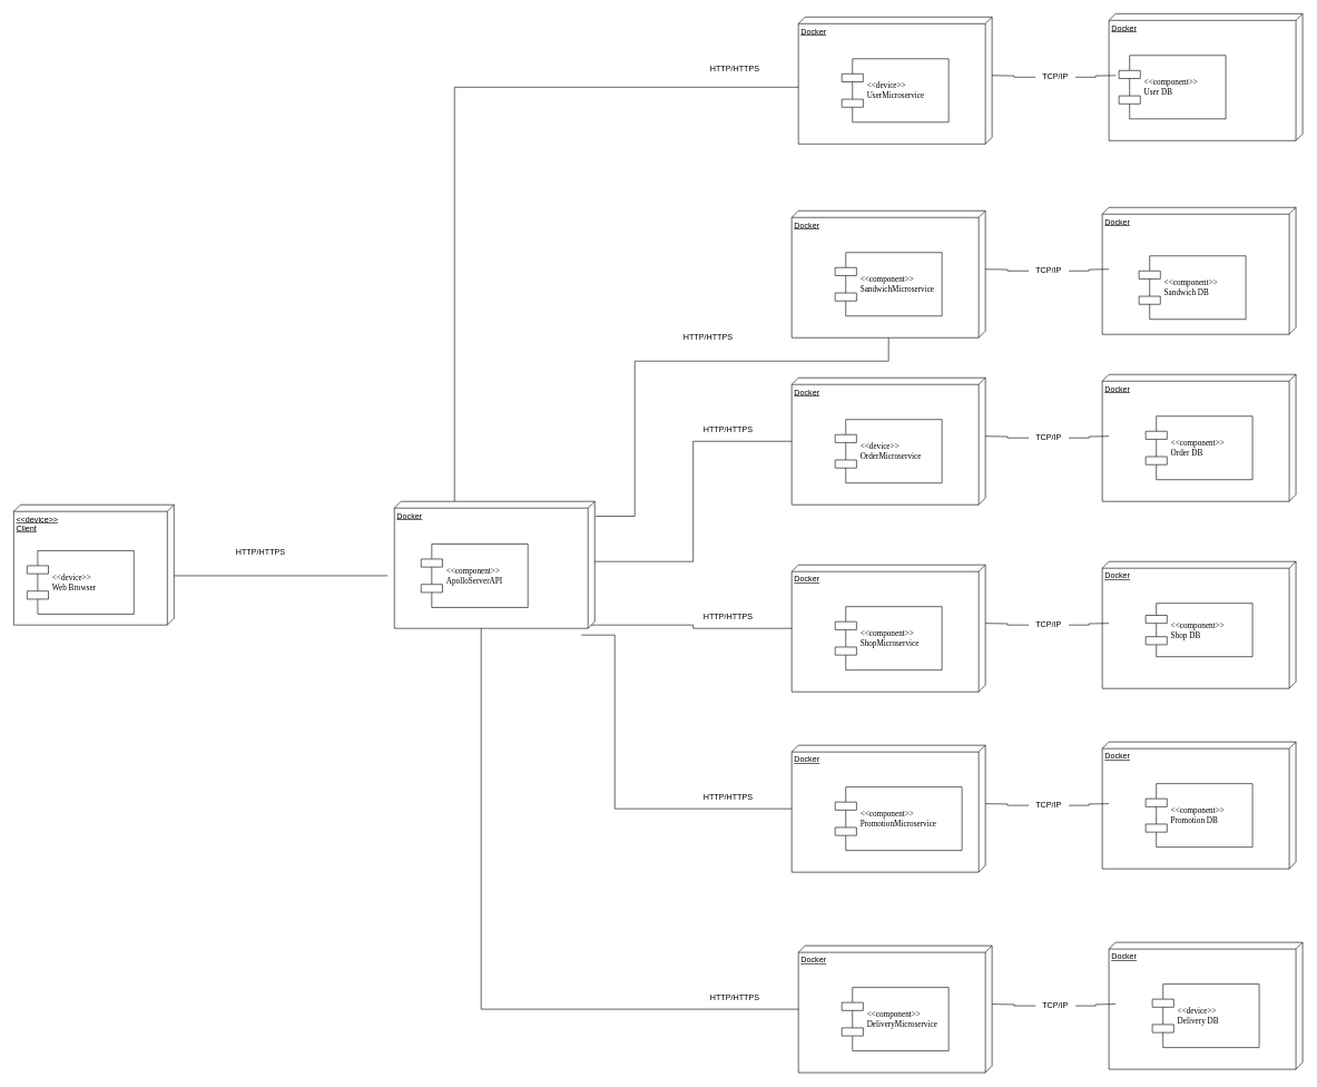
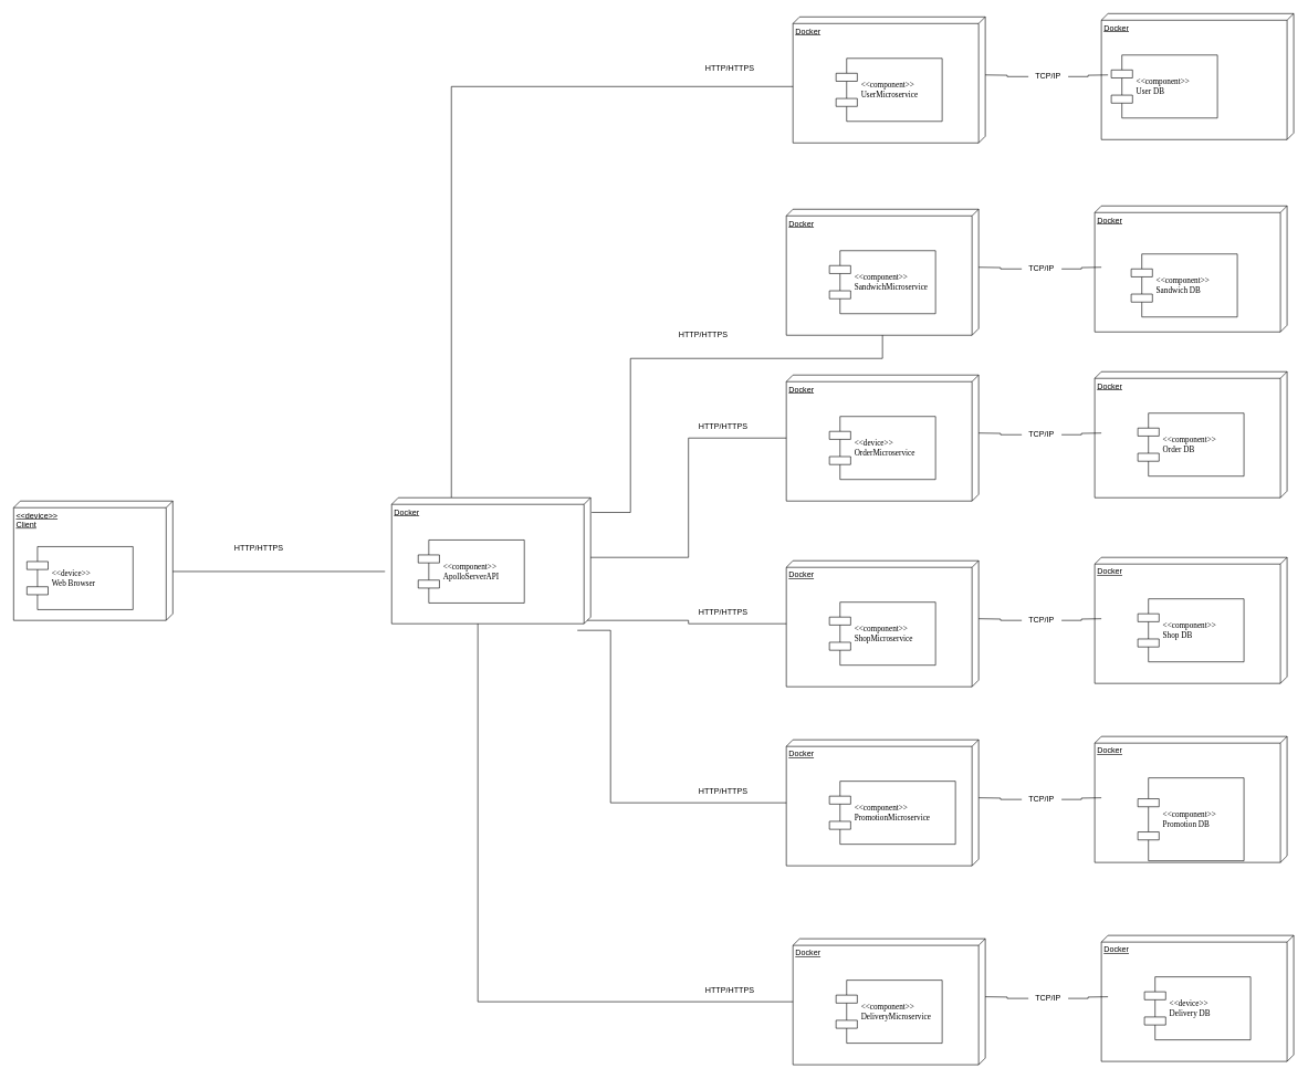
  <mxCell id="0" />
  <mxCell id="1" parent="0" />
  <mxCell id="2" value="Docker" style="verticalAlign=top;align=left;spacingTop=8;spacingLeft=2;spacingRight=12;shape=cube;size=10;direction=south;fontStyle=4;html=1;" parent="1" vertex="1"><mxGeometry x="1195" y="25" width="290" height="190" as="geometry" /></mxCell>
  <mxCell id="3" value="" style="edgeStyle=orthogonalEdgeStyle;rounded=0;orthogonalLoop=1;jettySize=auto;html=1;endArrow=none;endFill=0;" parent="1" source="4" target="2" edge="1"><mxGeometry relative="1" as="geometry"><Array as="points"><mxPoint x="680" y="130" /></Array></mxGeometry></mxCell>
  <mxCell id="4" value="Docker" style="verticalAlign=top;align=left;spacingTop=8;spacingLeft=2;spacingRight=12;shape=cube;size=10;direction=south;fontStyle=4;html=1;" parent="1" vertex="1"><mxGeometry x="590" y="750" width="300" height="190" as="geometry" /></mxCell>
  <mxCell id="5" value="&amp;lt;&amp;lt;component&amp;gt;&amp;gt;&lt;br&gt;ApolloServerAPI" style="shape=component;align=left;spacingLeft=36;rounded=0;shadow=0;comic=0;labelBackgroundColor=none;strokeWidth=1;fontFamily=Verdana;fontSize=12;html=1;" parent="1" vertex="1"><mxGeometry x="630" y="813.75" width="160" height="95" as="geometry" /></mxCell>
- <mxCell id="6" value="&amp;lt;&amp;lt;device&amp;gt;&amp;gt;&lt;br&gt;UserMicroservice" style="shape=component;align=left;spacingLeft=36;rounded=0;shadow=0;comic=0;labelBackgroundColor=none;strokeWidth=1;fontFamily=Verdana;fontSize=12;html=1;" parent="1" vertex="1"><mxGeometry x="1260" y="87.5" width="160" height="95" as="geometry" /></mxCell>
+ <mxCell id="6" value="&amp;lt;&amp;lt;component&amp;gt;&amp;gt;&lt;br&gt;UserMicroservice" style="shape=component;align=left;spacingLeft=36;rounded=0;shadow=0;comic=0;labelBackgroundColor=none;strokeWidth=1;fontFamily=Verdana;fontSize=12;html=1;" parent="1" vertex="1"><mxGeometry x="1260" y="87.5" width="160" height="95" as="geometry" /></mxCell>
  <mxCell id="7" value="" style="edgeStyle=orthogonalEdgeStyle;rounded=0;orthogonalLoop=1;jettySize=auto;html=1;endArrow=none;endFill=0;" parent="1" edge="1"><mxGeometry relative="1" as="geometry"><mxPoint x="250" y="861.25" as="sourcePoint" /><mxPoint x="580" y="861.25" as="targetPoint" /></mxGeometry></mxCell>
  <mxCell id="8" value="&amp;lt;&amp;lt;device&amp;gt;&amp;gt;&lt;br&gt;Client" style="verticalAlign=top;align=left;spacingTop=8;spacingLeft=2;spacingRight=12;shape=cube;size=10;direction=south;fontStyle=4;html=1;" parent="1" vertex="1"><mxGeometry x="20" y="755" width="240" height="180" as="geometry" /></mxCell>
  <mxCell id="9" value="&amp;lt;&amp;lt;device&amp;gt;&amp;gt;&lt;br&gt;Web Browser" style="shape=component;align=left;spacingLeft=36;rounded=0;shadow=0;comic=0;labelBackgroundColor=none;strokeWidth=1;fontFamily=Verdana;fontSize=12;html=1;" parent="1" vertex="1"><mxGeometry x="40" y="823.75" width="160" height="95" as="geometry" /></mxCell>
  <mxCell id="10" value="HTTP/HTTPS" style="text;html=1;strokeColor=none;fillColor=none;align=center;verticalAlign=middle;whiteSpace=wrap;rounded=0;" parent="1" vertex="1"><mxGeometry x="360" y="811.25" width="60" height="30" as="geometry" /></mxCell>
  <mxCell id="11" value="Docker" style="verticalAlign=top;align=left;spacingTop=8;spacingLeft=2;spacingRight=12;shape=cube;size=10;direction=south;fontStyle=4;html=1;" vertex="1" parent="1"><mxGeometry x="1660" y="20" width="290" height="190" as="geometry" /></mxCell>
  <mxCell id="12" value="&amp;lt;&amp;lt;component&amp;gt;&amp;gt;&lt;br&gt;User DB" style="shape=component;align=left;spacingLeft=36;rounded=0;shadow=0;comic=0;labelBackgroundColor=none;strokeWidth=1;fontFamily=Verdana;fontSize=12;html=1;" vertex="1" parent="1"><mxGeometry x="1675" y="82.5" width="160" height="95" as="geometry" /></mxCell>
  <mxCell id="13" value="" style="edgeStyle=orthogonalEdgeStyle;rounded=0;orthogonalLoop=1;jettySize=auto;html=1;endArrow=none;endFill=0;startArrow=none;" edge="1" parent="1" source="14"><mxGeometry relative="1" as="geometry"><mxPoint x="1485" y="112.5" as="sourcePoint" /><mxPoint x="1670" y="112.5" as="targetPoint" /></mxGeometry></mxCell>
  <mxCell id="14" value="TCP/IP" style="text;html=1;strokeColor=none;fillColor=none;align=center;verticalAlign=middle;whiteSpace=wrap;rounded=0;" parent="1" vertex="1"><mxGeometry x="1550" y="100" width="60" height="30" as="geometry" /></mxCell>
  <mxCell id="15" value="" style="edgeStyle=orthogonalEdgeStyle;rounded=0;orthogonalLoop=1;jettySize=auto;html=1;endArrow=none;endFill=0;" edge="1" parent="1" target="14"><mxGeometry relative="1" as="geometry"><mxPoint x="1485" y="112.5" as="sourcePoint" /><mxPoint x="1670" y="112.5" as="targetPoint" /></mxGeometry></mxCell>
  <mxCell id="16" value="HTTP/HTTPS" style="text;html=1;strokeColor=none;fillColor=none;align=center;verticalAlign=middle;whiteSpace=wrap;rounded=0;" vertex="1" parent="1"><mxGeometry x="1070" y="87.5" width="60" height="30" as="geometry" /></mxCell>
  <mxCell id="17" value="Docker" style="verticalAlign=top;align=left;spacingTop=8;spacingLeft=2;spacingRight=12;shape=cube;size=10;direction=south;fontStyle=4;html=1;" vertex="1" parent="1"><mxGeometry x="1185" y="315" width="290" height="190" as="geometry" /></mxCell>
  <mxCell id="18" value="" style="edgeStyle=orthogonalEdgeStyle;rounded=0;orthogonalLoop=1;jettySize=auto;html=1;endArrow=none;endFill=0;exitX=0.117;exitY=-0.005;exitDx=0;exitDy=0;exitPerimeter=0;" edge="1" parent="1" target="17" source="4"><mxGeometry relative="1" as="geometry"><mxPoint x="1000" y="410" as="sourcePoint" /><Array as="points"><mxPoint x="950" y="772" /><mxPoint x="950" y="540" /><mxPoint x="1330" y="540" /></Array></mxGeometry></mxCell>
  <mxCell id="19" value="&amp;lt;&amp;lt;component&amp;gt;&amp;gt;&lt;br&gt;SandwichMicroservice" style="shape=component;align=left;spacingLeft=36;rounded=0;shadow=0;comic=0;labelBackgroundColor=none;strokeWidth=1;fontFamily=Verdana;fontSize=12;html=1;" vertex="1" parent="1"><mxGeometry x="1250" y="377.5" width="160" height="95" as="geometry" /></mxCell>
  <mxCell id="20" value="Docker" style="verticalAlign=top;align=left;spacingTop=8;spacingLeft=2;spacingRight=12;shape=cube;size=10;direction=south;fontStyle=4;html=1;" vertex="1" parent="1"><mxGeometry x="1650" y="310" width="290" height="190" as="geometry" /></mxCell>
  <mxCell id="21" value="&amp;lt;&amp;lt;component&amp;gt;&amp;gt;&lt;br&gt;Sandwich DB" style="shape=component;align=left;spacingLeft=36;rounded=0;shadow=0;comic=0;labelBackgroundColor=none;strokeWidth=1;fontFamily=Verdana;fontSize=12;html=1;" vertex="1" parent="1"><mxGeometry x="1705" y="382.5" width="160" height="95" as="geometry" /></mxCell>
  <mxCell id="22" value="" style="edgeStyle=orthogonalEdgeStyle;rounded=0;orthogonalLoop=1;jettySize=auto;html=1;endArrow=none;endFill=0;startArrow=none;" edge="1" parent="1" source="23"><mxGeometry relative="1" as="geometry"><mxPoint x="1475" y="402.5" as="sourcePoint" /><mxPoint x="1660" y="402.5" as="targetPoint" /></mxGeometry></mxCell>
  <mxCell id="23" value="TCP/IP" style="text;html=1;strokeColor=none;fillColor=none;align=center;verticalAlign=middle;whiteSpace=wrap;rounded=0;" vertex="1" parent="1"><mxGeometry x="1540" y="390" width="60" height="30" as="geometry" /></mxCell>
  <mxCell id="24" value="" style="edgeStyle=orthogonalEdgeStyle;rounded=0;orthogonalLoop=1;jettySize=auto;html=1;endArrow=none;endFill=0;" edge="1" parent="1" target="23"><mxGeometry relative="1" as="geometry"><mxPoint x="1475" y="402.5" as="sourcePoint" /><mxPoint x="1660" y="402.5" as="targetPoint" /></mxGeometry></mxCell>
  <mxCell id="25" value="HTTP/HTTPS" style="text;html=1;strokeColor=none;fillColor=none;align=center;verticalAlign=middle;whiteSpace=wrap;rounded=0;" vertex="1" parent="1"><mxGeometry x="1030" y="490" width="60" height="30" as="geometry" /></mxCell>
  <mxCell id="26" value="Docker" style="verticalAlign=top;align=left;spacingTop=8;spacingLeft=2;spacingRight=12;shape=cube;size=10;direction=south;fontStyle=4;html=1;" vertex="1" parent="1"><mxGeometry x="1185" y="565" width="290" height="190" as="geometry" /></mxCell>
  <mxCell id="27" value="" style="edgeStyle=orthogonalEdgeStyle;rounded=0;orthogonalLoop=1;jettySize=auto;html=1;endArrow=none;endFill=0;exitX=0;exitY=0;exitDx=90;exitDy=0;exitPerimeter=0;" edge="1" parent="1" target="26" source="4"><mxGeometry relative="1" as="geometry"><mxPoint x="1000" y="660" as="sourcePoint" /></mxGeometry></mxCell>
  <mxCell id="28" value="&amp;lt;&amp;lt;device&amp;gt;&amp;gt;&lt;br&gt;OrderMicroservice" style="shape=component;align=left;spacingLeft=36;rounded=0;shadow=0;comic=0;labelBackgroundColor=none;strokeWidth=1;fontFamily=Verdana;fontSize=12;html=1;" vertex="1" parent="1"><mxGeometry x="1250" y="627.5" width="160" height="95" as="geometry" /></mxCell>
  <mxCell id="29" value="Docker" style="verticalAlign=top;align=left;spacingTop=8;spacingLeft=2;spacingRight=12;shape=cube;size=10;direction=south;fontStyle=4;html=1;" vertex="1" parent="1"><mxGeometry x="1650" y="560" width="290" height="190" as="geometry" /></mxCell>
  <mxCell id="30" value="&amp;lt;&amp;lt;component&amp;gt;&amp;gt;&lt;br&gt;Order DB" style="shape=component;align=left;spacingLeft=36;rounded=0;shadow=0;comic=0;labelBackgroundColor=none;strokeWidth=1;fontFamily=Verdana;fontSize=12;html=1;" vertex="1" parent="1"><mxGeometry x="1715" y="622.5" width="160" height="95" as="geometry" /></mxCell>
  <mxCell id="31" value="" style="edgeStyle=orthogonalEdgeStyle;rounded=0;orthogonalLoop=1;jettySize=auto;html=1;endArrow=none;endFill=0;startArrow=none;" edge="1" parent="1" source="32"><mxGeometry relative="1" as="geometry"><mxPoint x="1475" y="652.5" as="sourcePoint" /><mxPoint x="1660" y="652.5" as="targetPoint" /></mxGeometry></mxCell>
  <mxCell id="32" value="TCP/IP" style="text;html=1;strokeColor=none;fillColor=none;align=center;verticalAlign=middle;whiteSpace=wrap;rounded=0;" vertex="1" parent="1"><mxGeometry x="1540" y="640" width="60" height="30" as="geometry" /></mxCell>
  <mxCell id="33" value="" style="edgeStyle=orthogonalEdgeStyle;rounded=0;orthogonalLoop=1;jettySize=auto;html=1;endArrow=none;endFill=0;" edge="1" parent="1" target="32"><mxGeometry relative="1" as="geometry"><mxPoint x="1475" y="652.5" as="sourcePoint" /><mxPoint x="1660" y="652.5" as="targetPoint" /></mxGeometry></mxCell>
  <mxCell id="34" value="HTTP/HTTPS" style="text;html=1;strokeColor=none;fillColor=none;align=center;verticalAlign=middle;whiteSpace=wrap;rounded=0;" vertex="1" parent="1"><mxGeometry x="1060" y="627.5" width="60" height="30" as="geometry" /></mxCell>
  <mxCell id="35" value="Docker" style="verticalAlign=top;align=left;spacingTop=8;spacingLeft=2;spacingRight=12;shape=cube;size=10;direction=south;fontStyle=4;html=1;" vertex="1" parent="1"><mxGeometry x="1185" y="845" width="290" height="190" as="geometry" /></mxCell>
  <mxCell id="36" value="" style="edgeStyle=orthogonalEdgeStyle;rounded=0;orthogonalLoop=1;jettySize=auto;html=1;endArrow=none;endFill=0;exitX=0;exitY=0;exitDx=185;exitDy=5;exitPerimeter=0;" edge="1" parent="1" target="35" source="4"><mxGeometry relative="1" as="geometry"><mxPoint x="1000" y="940" as="sourcePoint" /></mxGeometry></mxCell>
  <mxCell id="37" value="&amp;lt;&amp;lt;component&amp;gt;&amp;gt;&lt;br&gt;ShopMicroservice" style="shape=component;align=left;spacingLeft=36;rounded=0;shadow=0;comic=0;labelBackgroundColor=none;strokeWidth=1;fontFamily=Verdana;fontSize=12;html=1;" vertex="1" parent="1"><mxGeometry x="1250" y="907.5" width="160" height="95" as="geometry" /></mxCell>
  <mxCell id="38" value="Docker" style="verticalAlign=top;align=left;spacingTop=8;spacingLeft=2;spacingRight=12;shape=cube;size=10;direction=south;fontStyle=4;html=1;" vertex="1" parent="1"><mxGeometry x="1650" y="840" width="290" height="190" as="geometry" /></mxCell>
- <mxCell id="39" value="&amp;lt;&amp;lt;component&amp;gt;&amp;gt;&lt;br&gt;Shop DB" style="shape=component;align=left;spacingLeft=36;rounded=0;shadow=0;comic=0;labelBackgroundColor=none;strokeWidth=1;fontFamily=Verdana;fontSize=12;html=1;" vertex="1" parent="1"><mxGeometry x="1715" y="902.5" width="160" height="80" as="geometry" /></mxCell>
+ <mxCell id="39" value="&amp;lt;&amp;lt;component&amp;gt;&amp;gt;&lt;br&gt;Shop DB" style="shape=component;align=left;spacingLeft=36;rounded=0;shadow=0;comic=0;labelBackgroundColor=none;strokeWidth=1;fontFamily=Verdana;fontSize=12;html=1;" vertex="1" parent="1"><mxGeometry x="1715" y="902.5" width="160" height="95" as="geometry" /></mxCell>
  <mxCell id="40" value="" style="edgeStyle=orthogonalEdgeStyle;rounded=0;orthogonalLoop=1;jettySize=auto;html=1;endArrow=none;endFill=0;startArrow=none;" edge="1" parent="1" source="41"><mxGeometry relative="1" as="geometry"><mxPoint x="1475" y="932.5" as="sourcePoint" /><mxPoint x="1660" y="932.5" as="targetPoint" /></mxGeometry></mxCell>
  <mxCell id="41" value="TCP/IP" style="text;html=1;strokeColor=none;fillColor=none;align=center;verticalAlign=middle;whiteSpace=wrap;rounded=0;" vertex="1" parent="1"><mxGeometry x="1540" y="920" width="60" height="30" as="geometry" /></mxCell>
  <mxCell id="42" value="" style="edgeStyle=orthogonalEdgeStyle;rounded=0;orthogonalLoop=1;jettySize=auto;html=1;endArrow=none;endFill=0;" edge="1" parent="1" target="41"><mxGeometry relative="1" as="geometry"><mxPoint x="1475" y="932.5" as="sourcePoint" /><mxPoint x="1660" y="932.5" as="targetPoint" /></mxGeometry></mxCell>
  <mxCell id="43" value="HTTP/HTTPS" style="text;html=1;strokeColor=none;fillColor=none;align=center;verticalAlign=middle;whiteSpace=wrap;rounded=0;" vertex="1" parent="1"><mxGeometry x="1060" y="907.5" width="60" height="30" as="geometry" /></mxCell>
  <mxCell id="44" value="Docker" style="verticalAlign=top;align=left;spacingTop=8;spacingLeft=2;spacingRight=12;shape=cube;size=10;direction=south;fontStyle=4;html=1;" vertex="1" parent="1"><mxGeometry x="1185" y="1115" width="290" height="190" as="geometry" /></mxCell>
  <mxCell id="45" value="" style="edgeStyle=orthogonalEdgeStyle;rounded=0;orthogonalLoop=1;jettySize=auto;html=1;endArrow=none;endFill=0;" edge="1" parent="1" target="44"><mxGeometry relative="1" as="geometry"><mxPoint x="870" y="950" as="sourcePoint" /><Array as="points"><mxPoint x="920" y="950" /><mxPoint x="920" y="1210" /></Array></mxGeometry></mxCell>
  <mxCell id="46" value="&amp;lt;&amp;lt;component&amp;gt;&amp;gt;&lt;br&gt;PromotionMicroservice" style="shape=component;align=left;spacingLeft=36;rounded=0;shadow=0;comic=0;labelBackgroundColor=none;strokeWidth=1;fontFamily=Verdana;fontSize=12;html=1;" vertex="1" parent="1"><mxGeometry x="1250" y="1177.5" width="190" height="95" as="geometry" /></mxCell>
  <mxCell id="47" value="Docker" style="verticalAlign=top;align=left;spacingTop=8;spacingLeft=2;spacingRight=12;shape=cube;size=10;direction=south;fontStyle=4;html=1;" vertex="1" parent="1"><mxGeometry x="1650" y="1110" width="290" height="190" as="geometry" /></mxCell>
- <mxCell id="48" value="&amp;lt;&amp;lt;component&amp;gt;&amp;gt;&lt;br&gt;Promotion DB" style="shape=component;align=left;spacingLeft=36;rounded=0;shadow=0;comic=0;labelBackgroundColor=none;strokeWidth=1;fontFamily=Verdana;fontSize=12;html=1;" vertex="1" parent="1"><mxGeometry x="1715" y="1172.5" width="160" height="95" as="geometry" /></mxCell>
+ <mxCell id="48" value="&amp;lt;&amp;lt;component&amp;gt;&amp;gt;&lt;br&gt;Promotion DB" style="shape=component;align=left;spacingLeft=36;rounded=0;shadow=0;comic=0;labelBackgroundColor=none;strokeWidth=1;fontFamily=Verdana;fontSize=12;html=1;" vertex="1" parent="1"><mxGeometry x="1715" y="1172.5" width="160" height="125" as="geometry" /></mxCell>
  <mxCell id="49" value="" style="edgeStyle=orthogonalEdgeStyle;rounded=0;orthogonalLoop=1;jettySize=auto;html=1;endArrow=none;endFill=0;startArrow=none;" edge="1" parent="1" source="50"><mxGeometry relative="1" as="geometry"><mxPoint x="1475" y="1202.5" as="sourcePoint" /><mxPoint x="1660" y="1202.5" as="targetPoint" /></mxGeometry></mxCell>
  <mxCell id="50" value="TCP/IP" style="text;html=1;strokeColor=none;fillColor=none;align=center;verticalAlign=middle;whiteSpace=wrap;rounded=0;" vertex="1" parent="1"><mxGeometry x="1540" y="1190" width="60" height="30" as="geometry" /></mxCell>
  <mxCell id="51" value="" style="edgeStyle=orthogonalEdgeStyle;rounded=0;orthogonalLoop=1;jettySize=auto;html=1;endArrow=none;endFill=0;" edge="1" parent="1" target="50"><mxGeometry relative="1" as="geometry"><mxPoint x="1475" y="1202.5" as="sourcePoint" /><mxPoint x="1660" y="1202.5" as="targetPoint" /></mxGeometry></mxCell>
  <mxCell id="52" value="HTTP/HTTPS" style="text;html=1;strokeColor=none;fillColor=none;align=center;verticalAlign=middle;whiteSpace=wrap;rounded=0;" vertex="1" parent="1"><mxGeometry x="1060" y="1177.5" width="60" height="30" as="geometry" /></mxCell>
  <mxCell id="53" value="Docker" style="verticalAlign=top;align=left;spacingTop=8;spacingLeft=2;spacingRight=12;shape=cube;size=10;direction=south;fontStyle=4;html=1;" vertex="1" parent="1"><mxGeometry x="1195" y="1415" width="290" height="190" as="geometry" /></mxCell>
  <mxCell id="54" value="" style="edgeStyle=orthogonalEdgeStyle;rounded=0;orthogonalLoop=1;jettySize=auto;html=1;endArrow=none;endFill=0;exitX=1;exitY=0.567;exitDx=0;exitDy=0;exitPerimeter=0;" edge="1" parent="1" target="53" source="4"><mxGeometry relative="1" as="geometry"><mxPoint x="1010" y="1510" as="sourcePoint" /><Array as="points"><mxPoint x="720" y="1510" /></Array></mxGeometry></mxCell>
  <mxCell id="55" value="&amp;lt;&amp;lt;component&amp;gt;&amp;gt;&lt;br&gt;DeliveryMicroservice" style="shape=component;align=left;spacingLeft=36;rounded=0;shadow=0;comic=0;labelBackgroundColor=none;strokeWidth=1;fontFamily=Verdana;fontSize=12;html=1;" vertex="1" parent="1"><mxGeometry x="1260" y="1477.5" width="160" height="95" as="geometry" /></mxCell>
  <mxCell id="56" value="Docker" style="verticalAlign=top;align=left;spacingTop=8;spacingLeft=2;spacingRight=12;shape=cube;size=10;direction=south;fontStyle=4;html=1;" vertex="1" parent="1"><mxGeometry x="1660" y="1410" width="290" height="190" as="geometry" /></mxCell>
  <mxCell id="57" value="&amp;lt;&amp;lt;device&amp;gt;&amp;gt;&lt;br&gt;Delivery DB" style="shape=component;align=left;spacingLeft=36;rounded=0;shadow=0;comic=0;labelBackgroundColor=none;strokeWidth=1;fontFamily=Verdana;fontSize=12;html=1;" vertex="1" parent="1"><mxGeometry x="1725" y="1472.5" width="160" height="95" as="geometry" /></mxCell>
  <mxCell id="58" value="" style="edgeStyle=orthogonalEdgeStyle;rounded=0;orthogonalLoop=1;jettySize=auto;html=1;endArrow=none;endFill=0;startArrow=none;" edge="1" parent="1" source="59"><mxGeometry relative="1" as="geometry"><mxPoint x="1485" y="1502.5" as="sourcePoint" /><mxPoint x="1670" y="1502.5" as="targetPoint" /></mxGeometry></mxCell>
  <mxCell id="59" value="TCP/IP" style="text;html=1;strokeColor=none;fillColor=none;align=center;verticalAlign=middle;whiteSpace=wrap;rounded=0;" vertex="1" parent="1"><mxGeometry x="1550" y="1490" width="60" height="30" as="geometry" /></mxCell>
  <mxCell id="60" value="" style="edgeStyle=orthogonalEdgeStyle;rounded=0;orthogonalLoop=1;jettySize=auto;html=1;endArrow=none;endFill=0;" edge="1" parent="1" target="59"><mxGeometry relative="1" as="geometry"><mxPoint x="1485" y="1502.5" as="sourcePoint" /><mxPoint x="1670" y="1502.5" as="targetPoint" /></mxGeometry></mxCell>
  <mxCell id="61" value="HTTP/HTTPS" style="text;html=1;strokeColor=none;fillColor=none;align=center;verticalAlign=middle;whiteSpace=wrap;rounded=0;" vertex="1" parent="1"><mxGeometry x="1070" y="1477.5" width="60" height="30" as="geometry" /></mxCell>
